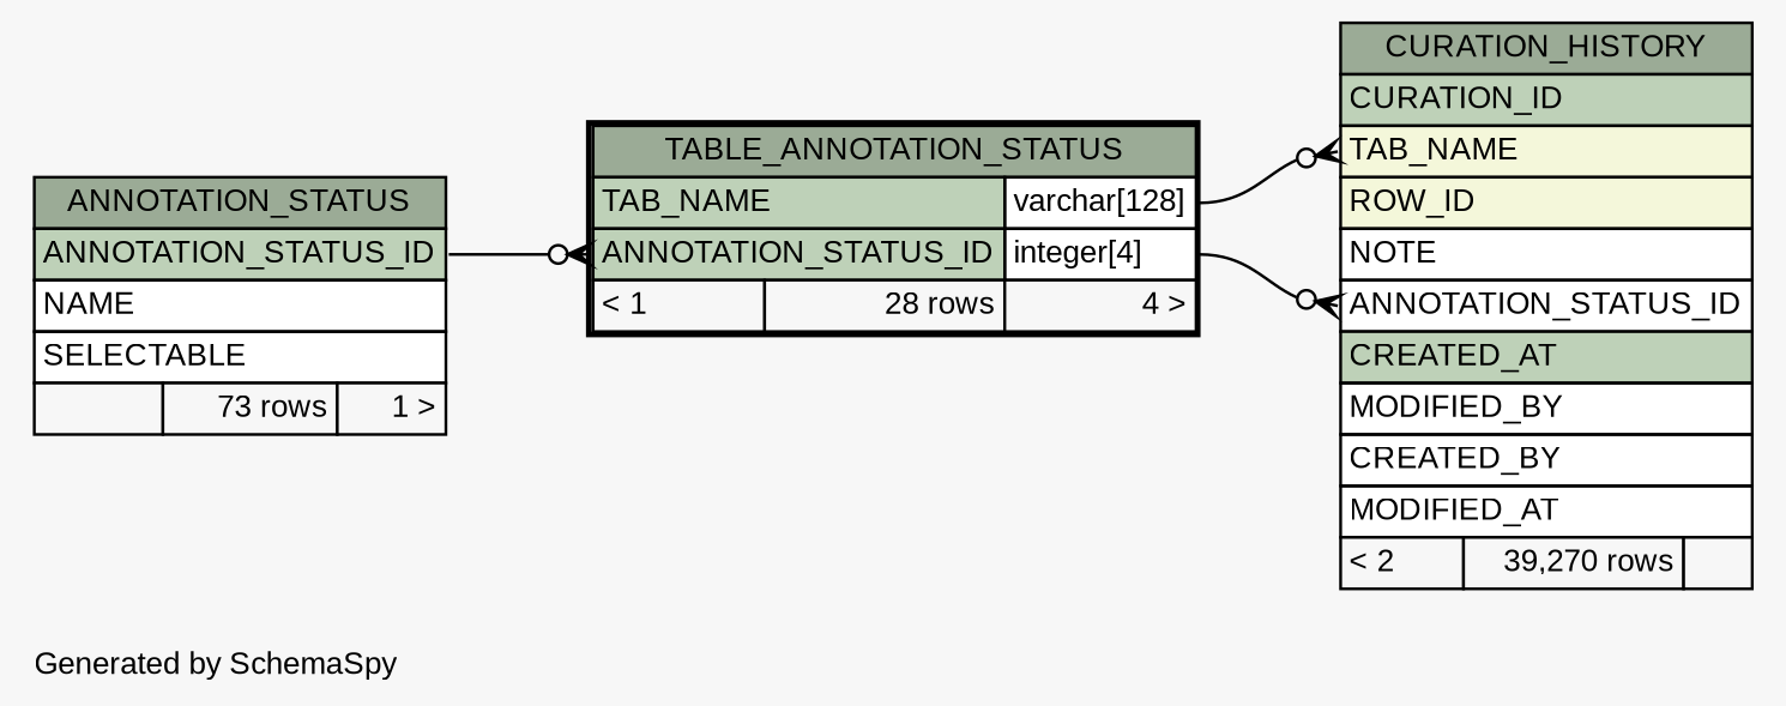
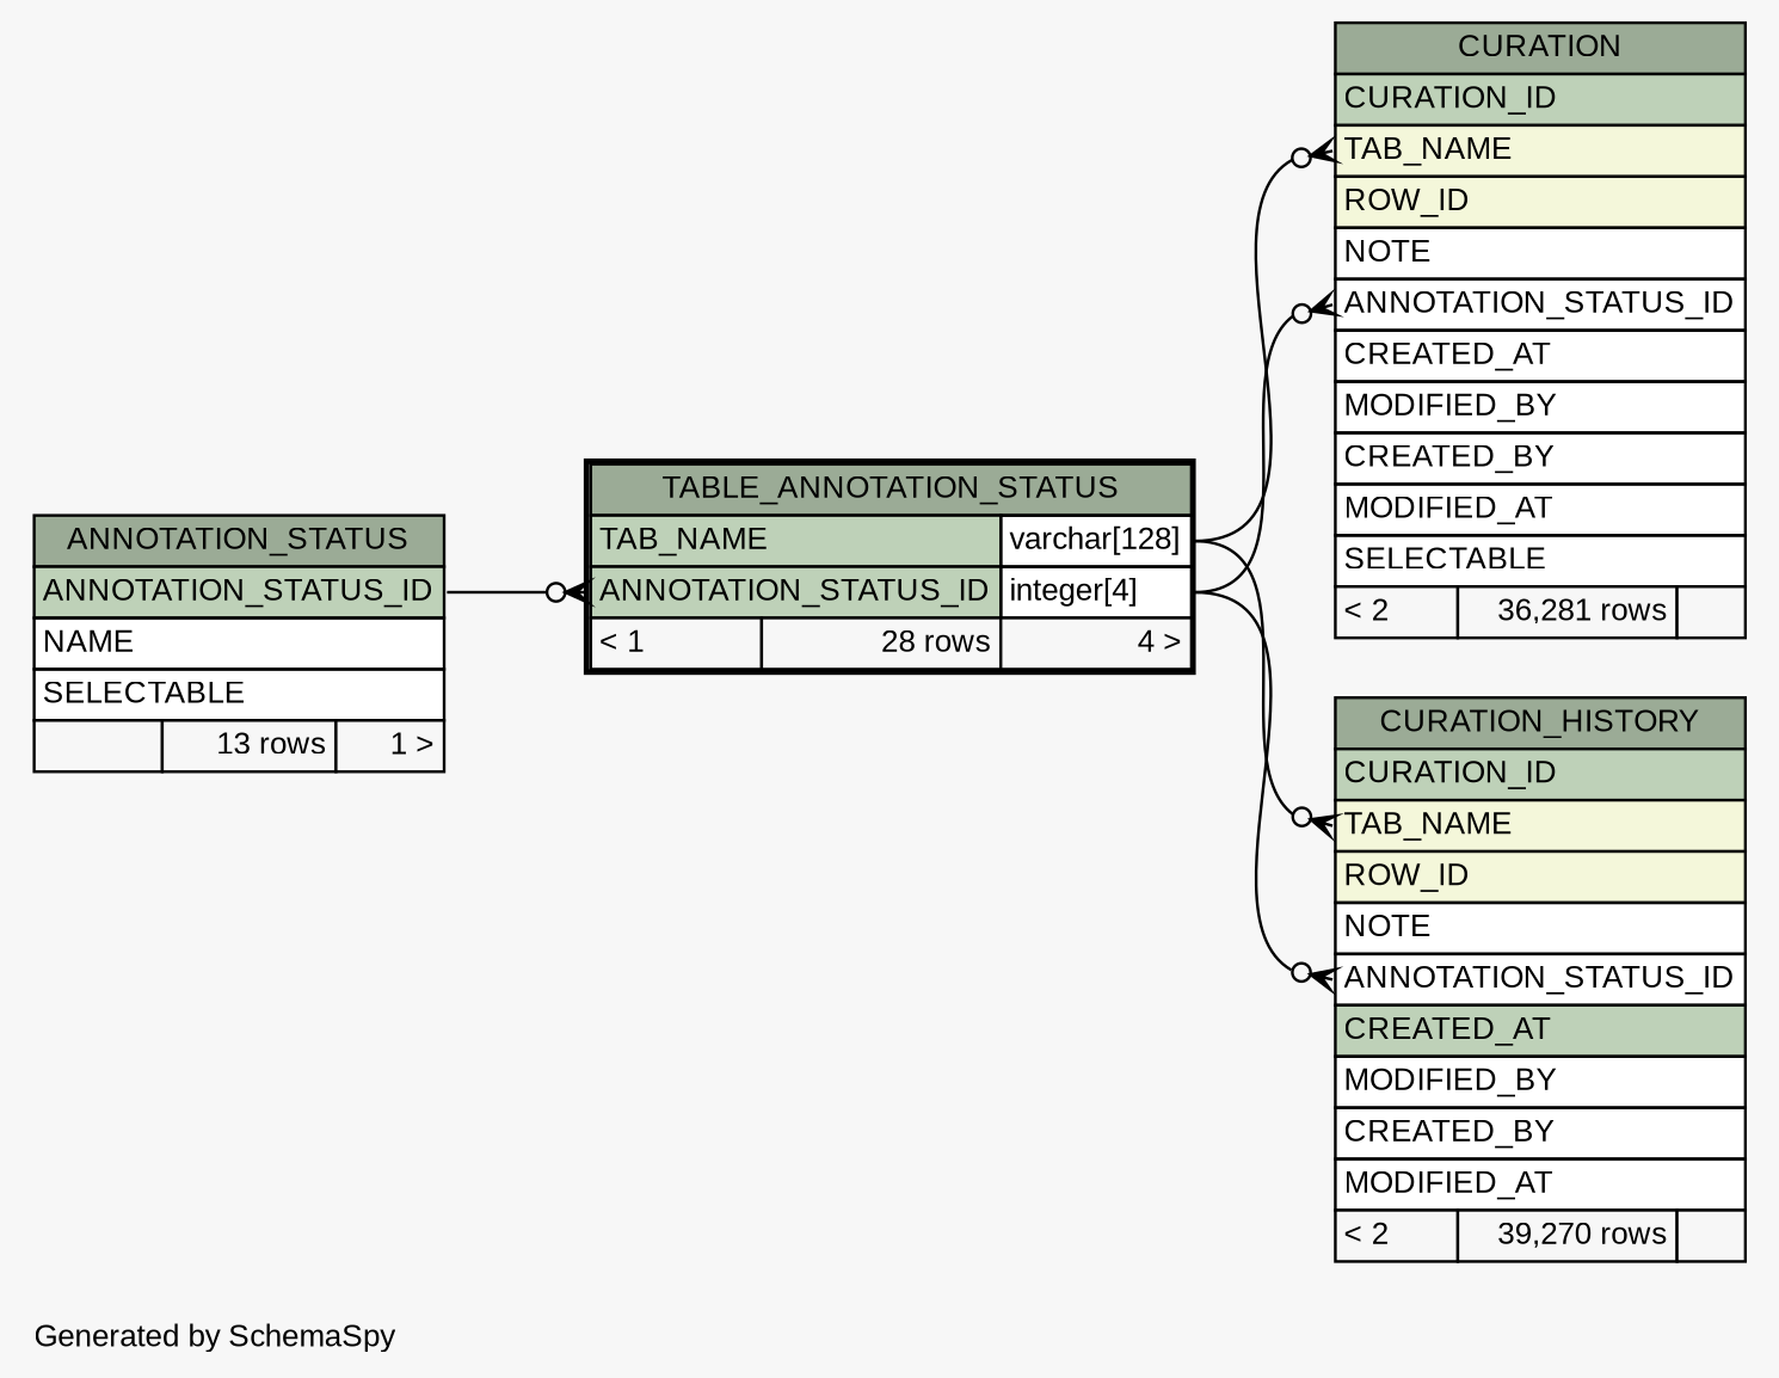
  digraph {
    bgcolor="#f7f7f7"
    fontname="Liberation Sans"
    fontsize=11
    label="\nGenerated by SchemaSpy"
    labeljust=l
    nodesep=0.18
    rankdir=RL
    ranksep=0.46
    node [fontname="Liberation Sans" fontsize=11 shape=plaintext]
    edge [arrowhead=none arrowsize=0.8 arrowtail=crowodot dir=back fontname="Liberation Sans" headport="ANNOTATION_STATUS_ID.type:e" tailport="ANNOTATION_STATUS_ID:w"]
+   n1 [label=<     <TABLE BORDER="0" CELLBORDER="1" CELLSPACING="0" BGCOLOR="#ffffff">       <TR><TD COLSPAN="3" BGCOLOR="#9bab96" ALIGN="CENTER">CURATION</TD></TR>       <TR><TD PORT="CURATION_ID" COLSPAN="3" BGCOLOR="#bed1b8" ALIGN="LEFT">CURATION_ID</TD></TR>       <TR><TD PORT="TAB_NAME" COLSPAN="3" BGCOLOR="#f4f7da" ALIGN="LEFT">TAB_NAME</TD></TR>       <TR><TD PORT="ROW_ID" COLSPAN="3" BGCOLOR="#f4f7da" ALIGN="LEFT">ROW_ID</TD></TR>       <TR><TD PORT="NOTE" COLSPAN="3" ALIGN="LEFT">NOTE</TD></TR>       <TR><TD PORT="ANNOTATION_STATUS_ID" COLSPAN="3" ALIGN="LEFT">ANNOTATION_STATUS_ID</TD></TR>       <TR><TD PORT="CREATED_AT" COLSPAN="3" ALIGN="LEFT">CREATED_AT</TD></TR>       <TR><TD PORT="MODIFIED_BY" COLSPAN="3" ALIGN="LEFT">MODIFIED_BY</TD></TR>       <TR><TD PORT="CREATED_BY" COLSPAN="3" ALIGN="LEFT">CREATED_BY</TD></TR>       <TR><TD PORT="MODIFIED_AT" COLSPAN="3" ALIGN="LEFT">MODIFIED_AT</TD></TR>       <TR><TD PORT="SELECTABLE" COLSPAN="3" ALIGN="LEFT">SELECTABLE</TD></TR>       <TR><TD ALIGN="LEFT" BGCOLOR="#f7f7f7">&lt; 2</TD><TD ALIGN="RIGHT" BGCOLOR="#f7f7f7">36,281 rows</TD><TD ALIGN="RIGHT" BGCOLOR="#f7f7f7">  </TD></TR>     </TABLE>>]
    n2 [label=<     <TABLE BORDER="2" CELLBORDER="1" CELLSPACING="0" BGCOLOR="#ffffff">       <TR><TD COLSPAN="3" BGCOLOR="#9bab96" ALIGN="CENTER">TABLE_ANNOTATION_STATUS</TD></TR>       <TR><TD PORT="TAB_NAME" COLSPAN="2" BGCOLOR="#bed1b8" ALIGN="LEFT">TAB_NAME</TD><TD PORT="TAB_NAME.type" ALIGN="LEFT">varchar[128]</TD></TR>       <TR><TD PORT="ANNOTATION_STATUS_ID" COLSPAN="2" BGCOLOR="#bed1b8" ALIGN="LEFT">ANNOTATION_STATUS_ID</TD><TD PORT="ANNOTATION_STATUS_ID.type" ALIGN="LEFT">integer[4]</TD></TR>       <TR><TD ALIGN="LEFT" BGCOLOR="#f7f7f7">&lt; 1</TD><TD ALIGN="RIGHT" BGCOLOR="#f7f7f7">28 rows</TD><TD ALIGN="RIGHT" BGCOLOR="#f7f7f7">4 &gt;</TD></TR>     </TABLE>>]
-   n3 [label=<     <TABLE BORDER="0" CELLBORDER="1" CELLSPACING="0" BGCOLOR="#ffffff">       <TR><TD COLSPAN="3" BGCOLOR="#9bab96" ALIGN="CENTER">ANNOTATION_STATUS</TD></TR>       <TR><TD PORT="ANNOTATION_STATUS_ID" COLSPAN="3" BGCOLOR="#bed1b8" ALIGN="LEFT">ANNOTATION_STATUS_ID</TD></TR>       <TR><TD PORT="NAME" COLSPAN="3" ALIGN="LEFT">NAME</TD></TR>       <TR><TD PORT="SELECTABLE" COLSPAN="3" ALIGN="LEFT">SELECTABLE</TD></TR>       <TR><TD ALIGN="LEFT" BGCOLOR="#f7f7f7">  </TD><TD ALIGN="RIGHT" BGCOLOR="#f7f7f7">73 rows</TD><TD ALIGN="RIGHT" BGCOLOR="#f7f7f7">1 &gt;</TD></TR>     </TABLE>>]
+   n3 [label=<     <TABLE BORDER="0" CELLBORDER="1" CELLSPACING="0" BGCOLOR="#ffffff">       <TR><TD COLSPAN="3" BGCOLOR="#9bab96" ALIGN="CENTER">ANNOTATION_STATUS</TD></TR>       <TR><TD PORT="ANNOTATION_STATUS_ID" COLSPAN="3" BGCOLOR="#bed1b8" ALIGN="LEFT">ANNOTATION_STATUS_ID</TD></TR>       <TR><TD PORT="NAME" COLSPAN="3" ALIGN="LEFT">NAME</TD></TR>       <TR><TD PORT="SELECTABLE" COLSPAN="3" ALIGN="LEFT">SELECTABLE</TD></TR>       <TR><TD ALIGN="LEFT" BGCOLOR="#f7f7f7">  </TD><TD ALIGN="RIGHT" BGCOLOR="#f7f7f7">13 rows</TD><TD ALIGN="RIGHT" BGCOLOR="#f7f7f7">1 &gt;</TD></TR>     </TABLE>>]
    n4 [label=<     <TABLE BORDER="0" CELLBORDER="1" CELLSPACING="0" BGCOLOR="#ffffff">       <TR><TD COLSPAN="3" BGCOLOR="#9bab96" ALIGN="CENTER">CURATION_HISTORY</TD></TR>       <TR><TD PORT="CURATION_ID" COLSPAN="3" BGCOLOR="#bed1b8" ALIGN="LEFT">CURATION_ID</TD></TR>       <TR><TD PORT="TAB_NAME" COLSPAN="3" BGCOLOR="#f4f7da" ALIGN="LEFT">TAB_NAME</TD></TR>       <TR><TD PORT="ROW_ID" COLSPAN="3" BGCOLOR="#f4f7da" ALIGN="LEFT">ROW_ID</TD></TR>       <TR><TD PORT="NOTE" COLSPAN="3" ALIGN="LEFT">NOTE</TD></TR>       <TR><TD PORT="ANNOTATION_STATUS_ID" COLSPAN="3" ALIGN="LEFT">ANNOTATION_STATUS_ID</TD></TR>       <TR><TD PORT="CREATED_AT" COLSPAN="3" BGCOLOR="#bed1b8" ALIGN="LEFT">CREATED_AT</TD></TR>       <TR><TD PORT="MODIFIED_BY" COLSPAN="3" ALIGN="LEFT">MODIFIED_BY</TD></TR>       <TR><TD PORT="CREATED_BY" COLSPAN="3" ALIGN="LEFT">CREATED_BY</TD></TR>       <TR><TD PORT="MODIFIED_AT" COLSPAN="3" ALIGN="LEFT">MODIFIED_AT</TD></TR>       <TR><TD ALIGN="LEFT" BGCOLOR="#f7f7f7">&lt; 2</TD><TD ALIGN="RIGHT" BGCOLOR="#f7f7f7">39,270 rows</TD><TD ALIGN="RIGHT" BGCOLOR="#f7f7f7">  </TD></TR>     </TABLE>>]
+   n1 -> n2
+   n1 -> n2 [headport="TAB_NAME.type:e" tailport="TAB_NAME:w"]
    n2 -> n3 [headport="ANNOTATION_STATUS_ID:e"]
    n4 -> n2
    n4 -> n2 [headport="TAB_NAME.type:e" tailport="TAB_NAME:w"]
  }
